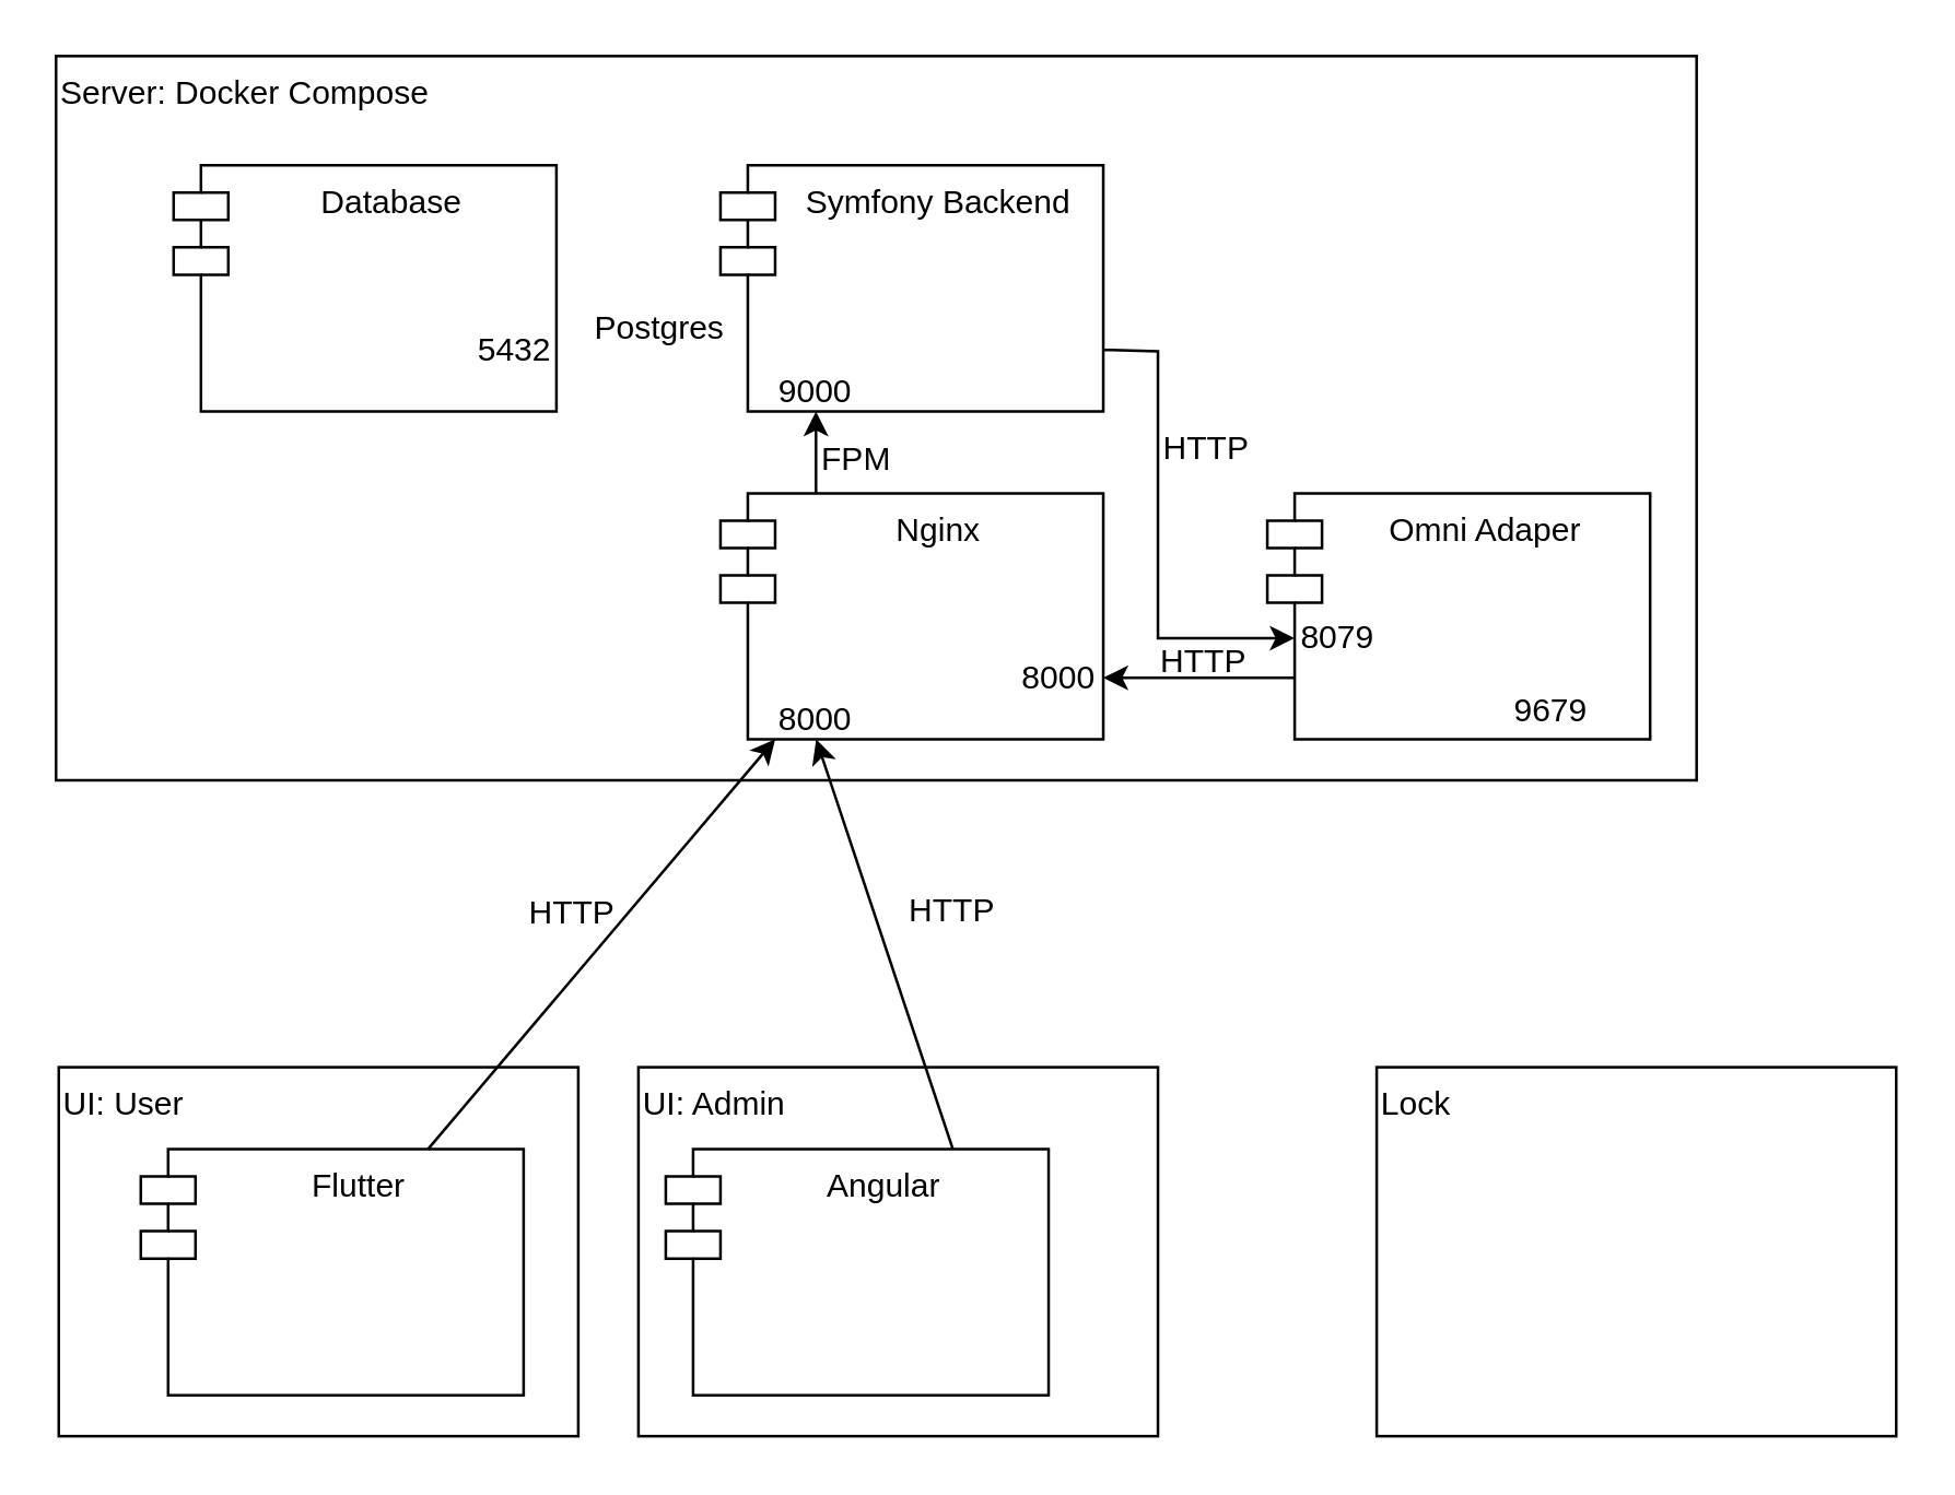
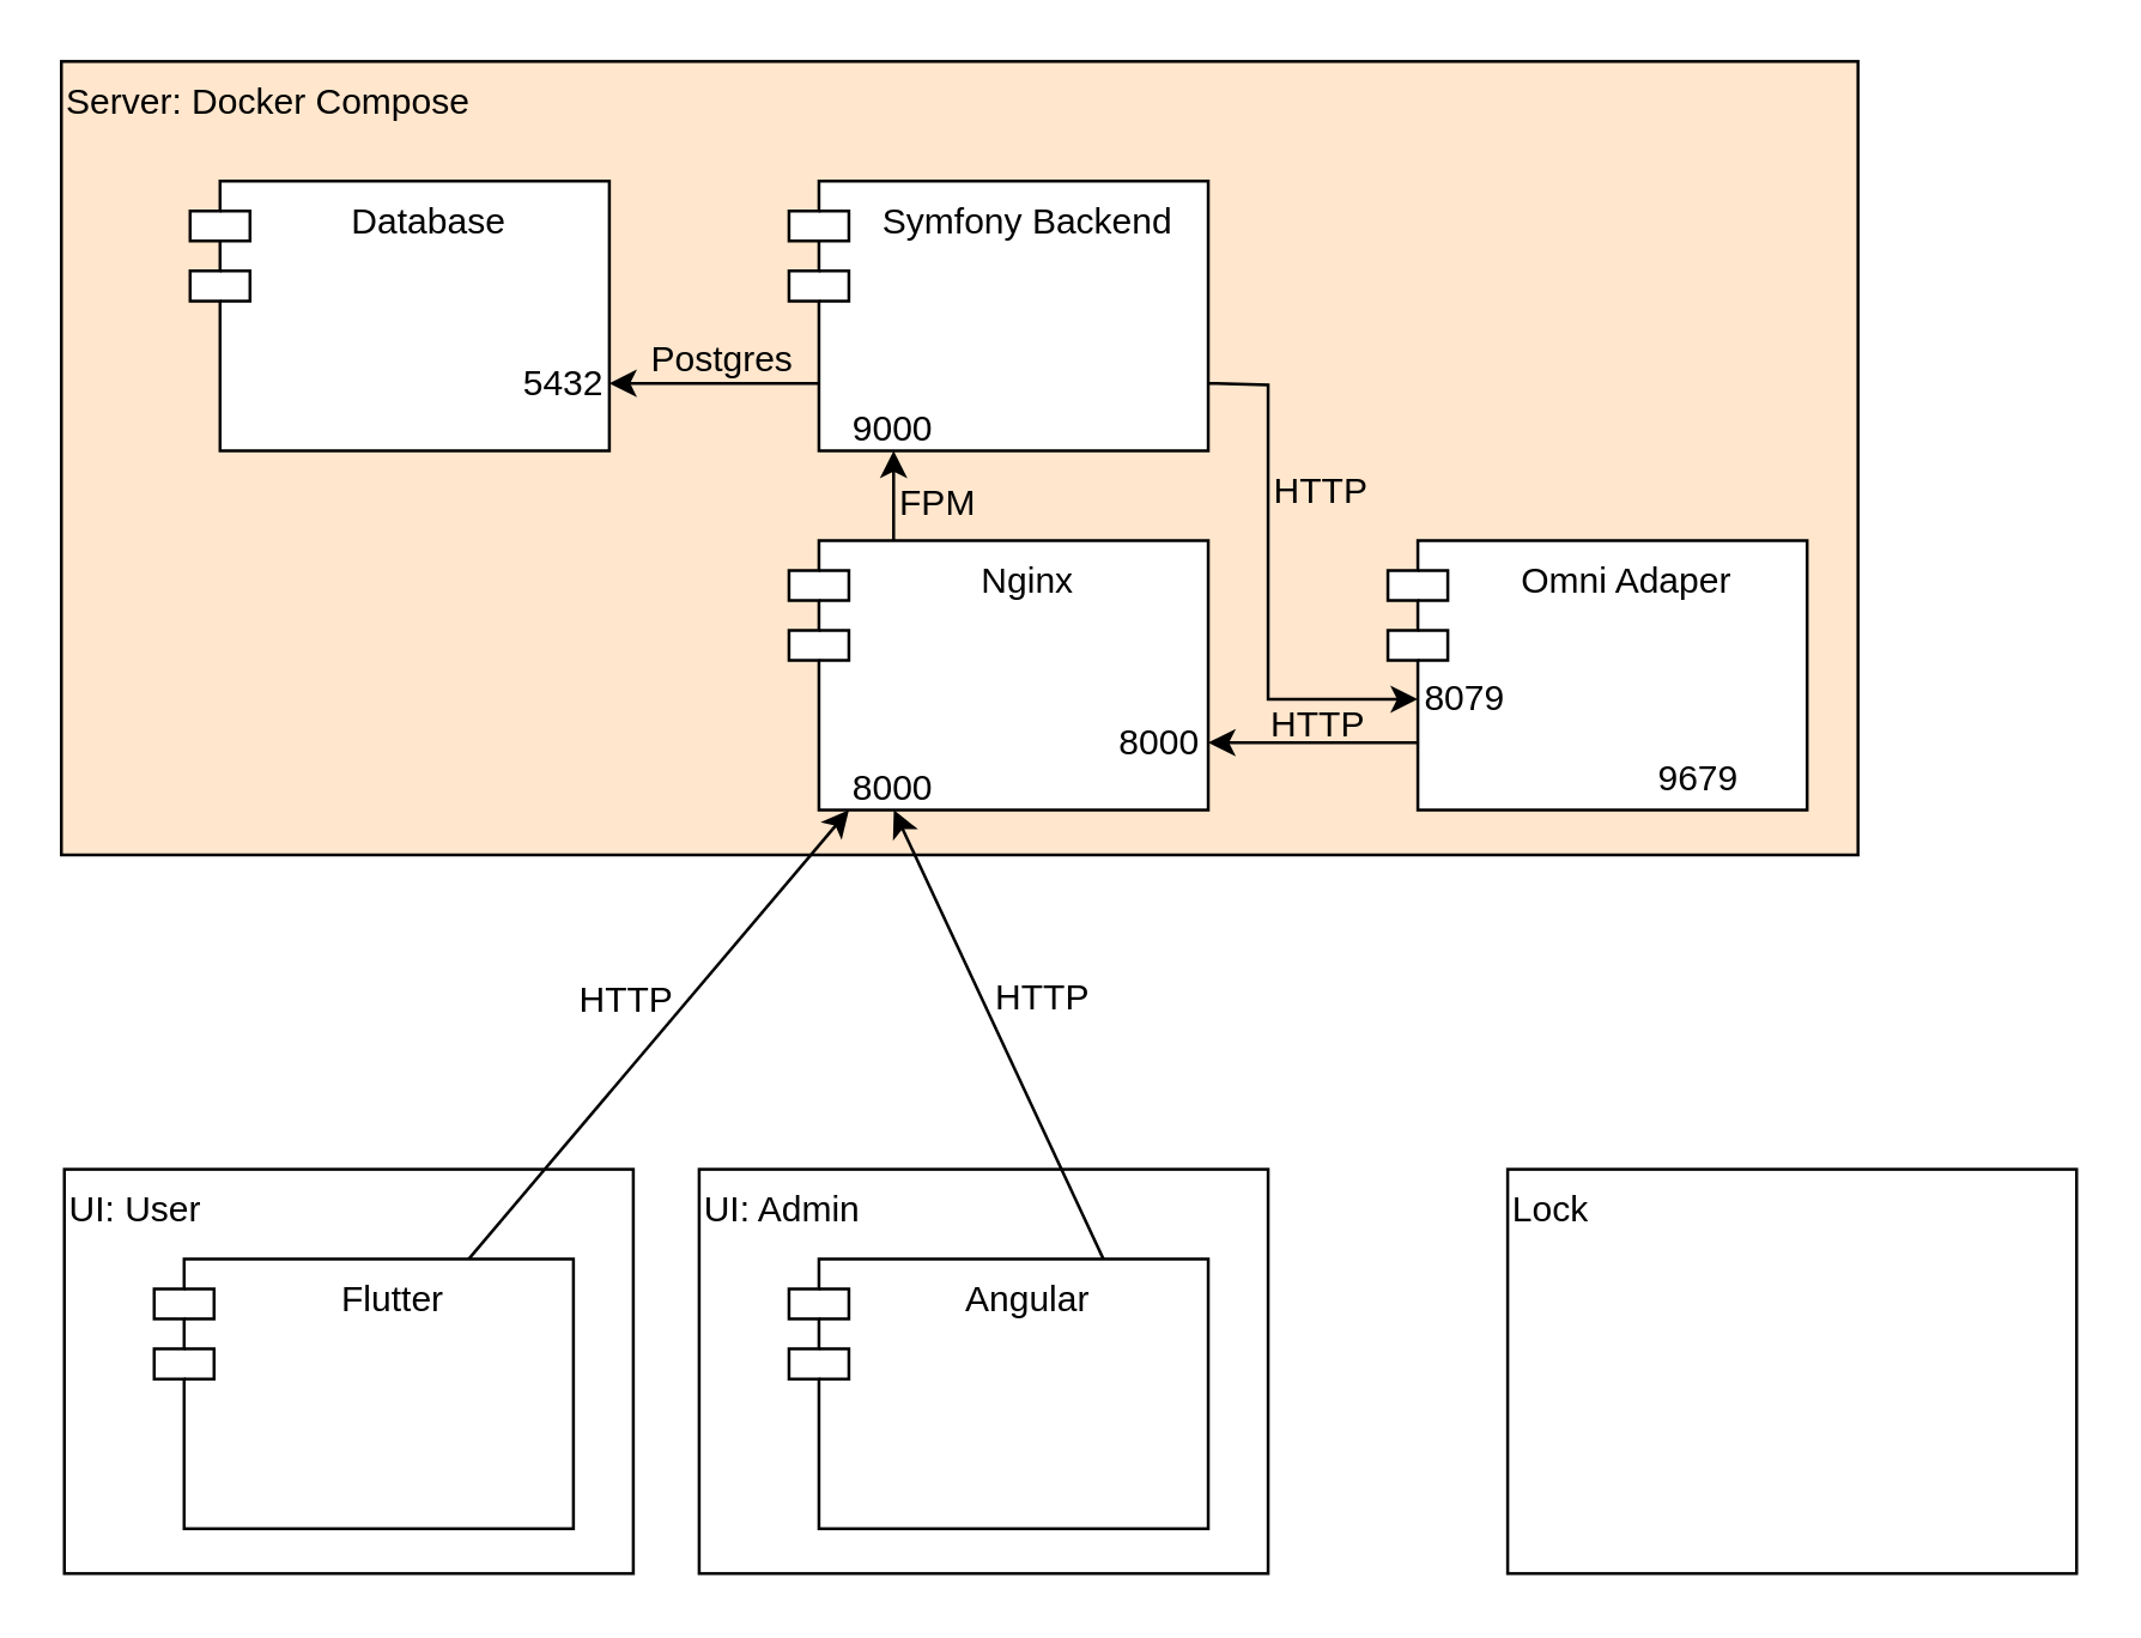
  <mxCell id="0" />
  <mxCell id="1" parent="0" />
  <mxCell id="2" value="&lt;div style=&quot;&quot;&gt;&lt;span style=&quot;background-color: initial;&quot;&gt;Lock&lt;/span&gt;&lt;/div&gt;" style="html=1;whiteSpace=wrap;align=left;horizontal=1;verticalAlign=top;" parent="1" vertex="1"><mxGeometry x="503" y="390" width="190" height="135" as="geometry" /></mxCell>
- <mxCell id="3" value="&lt;div style=&quot;&quot;&gt;&lt;span style=&quot;background-color: initial;&quot;&gt;Server: Docker Compose&lt;/span&gt;&lt;/div&gt;" style="html=1;whiteSpace=wrap;align=left;horizontal=1;verticalAlign=top;" parent="1" vertex="1"><mxGeometry x="20" y="20" width="600" height="265" as="geometry" /></mxCell>
+ <mxCell id="3" value="&lt;div style=&quot;&quot;&gt;&lt;span style=&quot;background-color: initial;&quot;&gt;Server: Docker Compose&lt;/span&gt;&lt;/div&gt;" style="html=1;whiteSpace=wrap;align=left;horizontal=1;verticalAlign=top;fillColor=#ffe6cc;" parent="1" vertex="1"><mxGeometry x="20" y="20" width="600" height="265" as="geometry" /></mxCell>
  <mxCell id="4" value="Omni Adaper" style="shape=module;align=left;spacingLeft=20;align=center;verticalAlign=top;whiteSpace=wrap;html=1;" parent="1" vertex="1"><mxGeometry x="463" y="180" width="140" height="90" as="geometry" /></mxCell>
  <mxCell id="5" value="9679" style="text;html=1;strokeColor=none;fillColor=none;align=center;verticalAlign=middle;whiteSpace=wrap;rounded=0;" parent="1" vertex="1"><mxGeometry x="537" y="245" width="60" height="30" as="geometry" /></mxCell>
  <mxCell id="6" value="8079" style="text;html=1;strokeColor=none;fillColor=none;align=center;verticalAlign=middle;whiteSpace=wrap;rounded=0;" parent="1" vertex="1"><mxGeometry x="459" y="218" width="60" height="30" as="geometry" /></mxCell>
  <mxCell id="7" value="Nginx" style="shape=module;align=left;spacingLeft=20;align=center;verticalAlign=top;whiteSpace=wrap;html=1;" parent="1" vertex="1"><mxGeometry x="263" y="180" width="140" height="90" as="geometry" /></mxCell>
  <mxCell id="8" value="8000" style="text;html=1;strokeColor=none;fillColor=none;align=center;verticalAlign=middle;whiteSpace=wrap;rounded=0;" parent="1" vertex="1"><mxGeometry x="268" y="248" width="60" height="30" as="geometry" /></mxCell>
  <mxCell id="9" value="" style="endArrow=classic;html=1;rounded=0;entryX=1;entryY=0.75;entryDx=0;entryDy=0;exitX=0;exitY=0.75;exitDx=10;exitDy=0;exitPerimeter=0;" parent="1" source="4" target="7" edge="1"><mxGeometry width="50" height="50" relative="1" as="geometry"><mxPoint x="293" y="360" as="sourcePoint" /><mxPoint x="343" y="310" as="targetPoint" /></mxGeometry></mxCell>
  <mxCell id="10" value="8000" style="text;html=1;strokeColor=none;fillColor=none;align=center;verticalAlign=middle;whiteSpace=wrap;rounded=0;" parent="1" vertex="1"><mxGeometry x="357" y="233" width="60" height="30" as="geometry" /></mxCell>
  <mxCell id="11" value="" style="endArrow=classic;html=1;rounded=0;exitX=1;exitY=0.75;exitDx=0;exitDy=0;" parent="1" source="21" edge="1"><mxGeometry width="50" height="50" relative="1" as="geometry"><mxPoint x="403" y="233" as="sourcePoint" /><mxPoint x="473" y="233" as="targetPoint" /><Array as="points"><mxPoint x="423" y="128" /><mxPoint x="423" y="180" /><mxPoint x="423" y="233" /></Array></mxGeometry></mxCell>
  <mxCell id="12" value="HTTP" style="text;html=1;strokeColor=none;fillColor=none;align=center;verticalAlign=middle;whiteSpace=wrap;rounded=0;" parent="1" vertex="1"><mxGeometry x="411" y="149" width="60" height="30" as="geometry" /></mxCell>
  <mxCell id="13" value="HTTP" style="text;html=1;strokeColor=none;fillColor=none;align=center;verticalAlign=middle;whiteSpace=wrap;rounded=0;" parent="1" vertex="1"><mxGeometry x="410" y="227" width="60" height="30" as="geometry" /></mxCell>
  <mxCell id="14" value="Postgres" style="text;html=1;strokeColor=none;fillColor=none;align=center;verticalAlign=middle;whiteSpace=wrap;rounded=0;" parent="1" vertex="1"><mxGeometry x="211" y="105" width="60" height="30" as="geometry" /></mxCell>
  <mxCell id="15" value="&lt;div style=&quot;&quot;&gt;UI: Admin&lt;/div&gt;" style="html=1;whiteSpace=wrap;align=left;horizontal=1;verticalAlign=top;" parent="1" vertex="1"><mxGeometry x="233" y="390" width="190" height="135" as="geometry" /></mxCell>
- <mxCell id="16" value="Angular" style="shape=module;align=left;spacingLeft=20;align=center;verticalAlign=top;whiteSpace=wrap;html=1;" parent="1" vertex="1"><mxGeometry x="243" y="420" width="140" height="90" as="geometry" /></mxCell>
+ <mxCell id="16" value="Angular" style="shape=module;align=left;spacingLeft=20;align=center;verticalAlign=top;whiteSpace=wrap;html=1;" parent="1" vertex="1"><mxGeometry x="263" y="420" width="140" height="90" as="geometry" /></mxCell>
  <mxCell id="17" value="" style="endArrow=classic;html=1;rounded=0;entryX=0.25;entryY=1;entryDx=0;entryDy=0;exitX=0.75;exitY=0;exitDx=0;exitDy=0;" parent="1" source="16" target="7" edge="1"><mxGeometry width="50" height="50" relative="1" as="geometry"><mxPoint x="353" y="360" as="sourcePoint" /><mxPoint x="373" y="370" as="targetPoint" /></mxGeometry></mxCell>
  <mxCell id="18" value="HTTP" style="text;html=1;strokeColor=none;fillColor=none;align=center;verticalAlign=middle;whiteSpace=wrap;rounded=0;" parent="1" vertex="1"><mxGeometry x="318" y="318" width="60" height="30" as="geometry" /></mxCell>
  <mxCell id="19" value="Database" style="shape=module;align=left;spacingLeft=20;align=center;verticalAlign=top;whiteSpace=wrap;html=1;" parent="1" vertex="1"><mxGeometry x="63" y="60" width="140" height="90" as="geometry" /></mxCell>
  <mxCell id="20" value="5432" style="text;html=1;strokeColor=none;fillColor=none;align=center;verticalAlign=middle;whiteSpace=wrap;rounded=0;" parent="1" vertex="1"><mxGeometry x="158" y="113" width="60" height="30" as="geometry" /></mxCell>
  <mxCell id="21" value="Symfony Backend" style="shape=module;align=left;spacingLeft=20;align=center;verticalAlign=top;whiteSpace=wrap;html=1;" parent="1" vertex="1"><mxGeometry x="263" y="60" width="140" height="90" as="geometry" /></mxCell>
+ <mxCell id="22" value="" style="endArrow=classic;html=1;rounded=0;exitX=0;exitY=0.75;exitDx=10;exitDy=0;exitPerimeter=0;entryX=1;entryY=0.75;entryDx=0;entryDy=0;" parent="1" source="21" target="19" edge="1"><mxGeometry width="50" height="50" relative="1" as="geometry"><mxPoint x="223" y="140" as="sourcePoint" /><mxPoint x="202.467" y="128" as="targetPoint" /></mxGeometry></mxCell>
  <mxCell id="23" value="9000" style="text;html=1;strokeColor=none;fillColor=none;align=center;verticalAlign=middle;whiteSpace=wrap;rounded=0;" parent="1" vertex="1"><mxGeometry x="268" y="128" width="60" height="30" as="geometry" /></mxCell>
  <mxCell id="24" value="" style="endArrow=classic;html=1;rounded=0;exitX=0.75;exitY=0;exitDx=0;exitDy=0;entryX=0.75;entryY=1;entryDx=0;entryDy=0;" parent="1" edge="1"><mxGeometry width="50" height="50" relative="1" as="geometry"><mxPoint x="297.93" y="180" as="sourcePoint" /><mxPoint x="297.93" y="150" as="targetPoint" /></mxGeometry></mxCell>
  <mxCell id="25" value="FPM" style="text;html=1;strokeColor=none;fillColor=none;align=center;verticalAlign=middle;whiteSpace=wrap;rounded=0;" parent="1" vertex="1"><mxGeometry x="283" y="153" width="60" height="30" as="geometry" /></mxCell>
  <mxCell id="26" value="&lt;div style=&quot;&quot;&gt;UI: User&lt;/div&gt;" style="html=1;whiteSpace=wrap;align=left;horizontal=1;verticalAlign=top;" vertex="1" parent="1"><mxGeometry x="21" y="390" width="190" height="135" as="geometry" /></mxCell>
  <mxCell id="27" value="Flutter" style="shape=module;align=left;spacingLeft=20;align=center;verticalAlign=top;whiteSpace=wrap;html=1;" vertex="1" parent="1"><mxGeometry x="51" y="420" width="140" height="90" as="geometry" /></mxCell>
  <mxCell id="28" value="" style="endArrow=classic;html=1;rounded=0;exitX=0.75;exitY=0;exitDx=0;exitDy=0;" edge="1" parent="1" source="27"><mxGeometry width="50" height="50" relative="1" as="geometry"><mxPoint x="-27" y="435" as="sourcePoint" /><mxPoint x="283" y="270" as="targetPoint" /></mxGeometry></mxCell>
  <mxCell id="29" value="HTTP" style="text;html=1;strokeColor=none;fillColor=none;align=center;verticalAlign=middle;whiteSpace=wrap;rounded=0;" vertex="1" parent="1"><mxGeometry x="179" y="319" width="60" height="30" as="geometry" /></mxCell>
